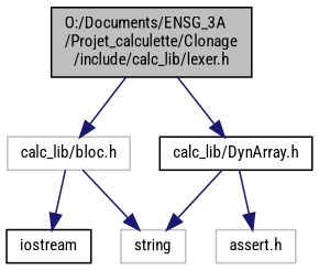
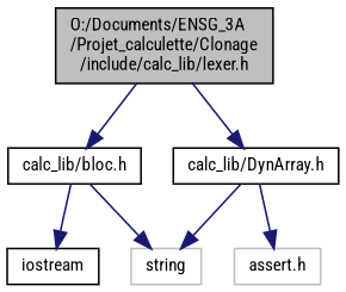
  digraph {
    fontname="Roboto Condensed"
    node [color=black fillcolor=white fontname="Roboto Condensed" fontsize=10 shape=record style=filled]
    edge [color=midnightblue fontname="Roboto Condensed" fontsize=10 labelfontname=Helvetica labelfontsize=10 style=solid]
    n1 [fillcolor=grey75 fontcolor=black height=0.2 label="O:/Documents/ENSG_3A\l/Projet_calculette/Clonage\l/include/calc_lib/lexer.h" width=0.4]
-   n2 [color=grey75 height=0.2 label="calc_lib/bloc.h" width=0.4]
+   n2 [height=0.2 label="calc_lib/bloc.h" width=0.4]
    n3 [height=0.2 label="calc_lib/DynArray.h" width=0.4]
    n4 [color=grey75 height=0.2 label=string width=0.4]
    n5 [height=0.2 label=iostream width=0.4]
    n6 [color=grey75 height=0.2 label="assert.h" width=0.4]
    n1 -> n2
    n1 -> n3
    n2 -> n4
    n2 -> n5
    n3 -> n4
    n3 -> n6
  }
